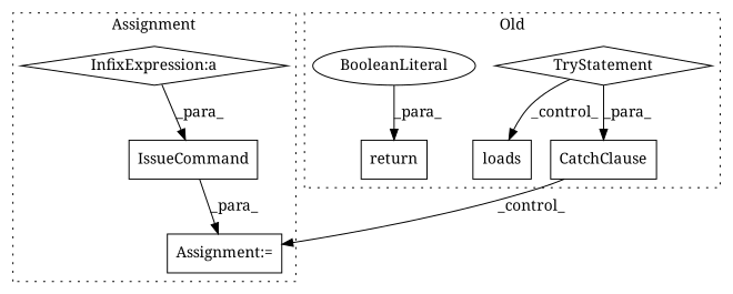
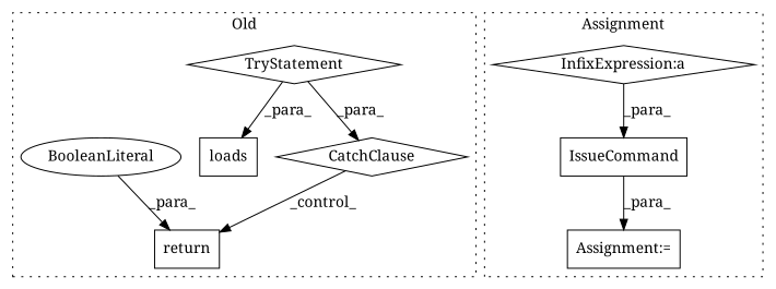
  digraph {
    fontname="Noto Serif"
    node [a=32 fontname="Noto Serif" shape=box]
    edge [fontname="Noto Serif"]
    n1 [l="6,1" label=loads s="4458,4470"]
    n2 [a=54 l=4 label=TryStatement s=4441 shape=diamond]
-   n3 [a=12 l="11,2" label=CatchClause s="4480,4513"]
+   n3 [a=12 l="11,2" label=CatchClause s="4480,4513" shape=diamond]
    n4 [a=41 l=7 label=return s=4523]
    n5 [a=9 l=5 label=BooleanLiteral s=4530 shape=ellipse]
    n6 [l="13,1" label=IssueCommand s="4348,4469"]
    n7 [a=27 l=3 label="InfixExpression:a" s=4437 shape=diamond]
    n8 [a=7 l=2 label="Assignment:=" s=4338]
    subgraph cluster_1 {
      label=Old
      style=dotted
      n1
      n2
      n3
      n4
      n5
    }
    subgraph cluster_2 {
      label=Assignment
      style=dotted
      n6
      n7
      n8
    }
-   n2 -> n1 [label=_control_]
+   n2 -> n1 [label=_para_]
    n2 -> n3 [label=_para_]
-   n3 -> n8 [label=_control_]
+   n3 -> n4 [label=_control_]
    n5 -> n4 [label=_para_]
    n6 -> n8 [label=_para_]
    n7 -> n6 [label=_para_]
  }
